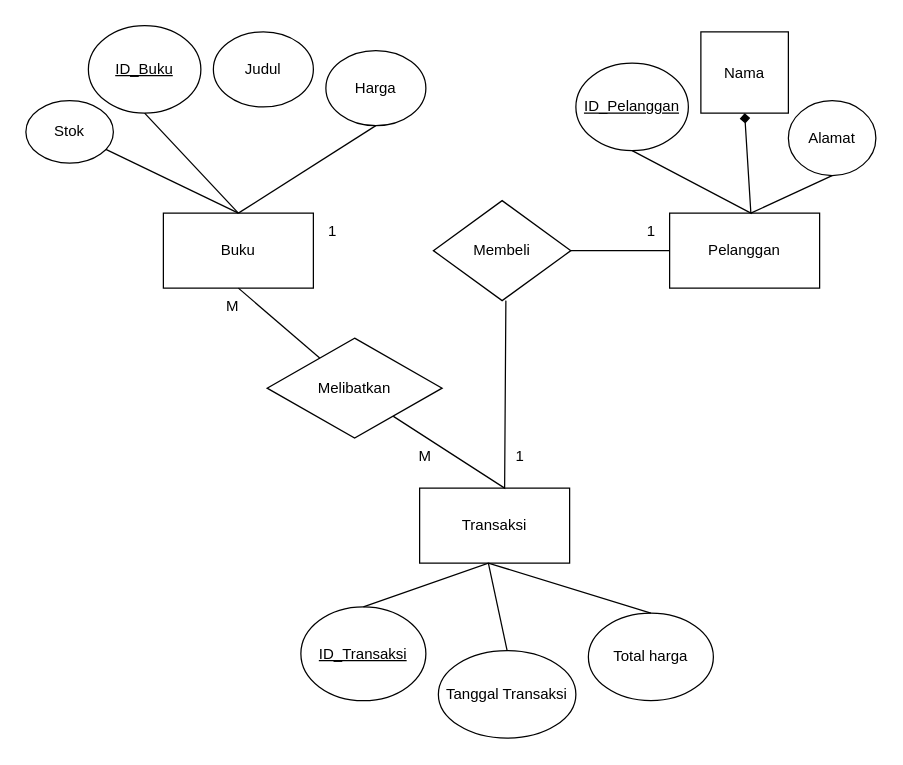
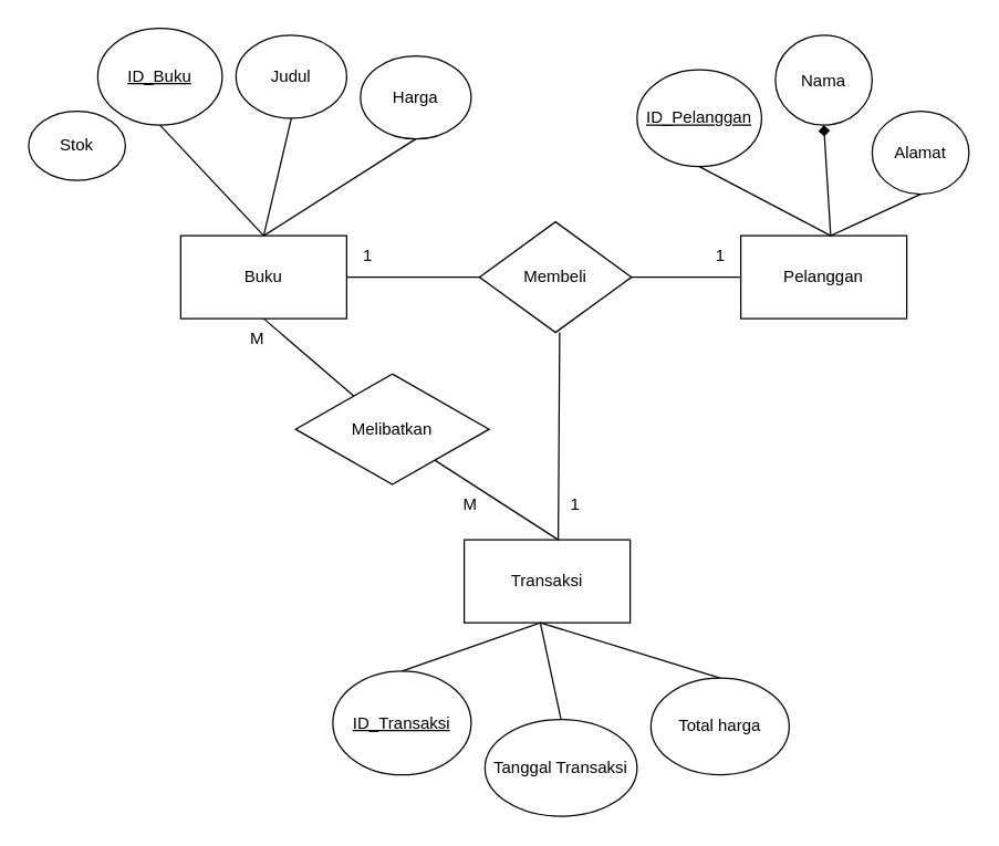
  <mxCell id="0" />
  <mxCell id="1" parent="0" />
  <mxCell id="2" value="Buku" style="rounded=0;whiteSpace=wrap;html=1;" vertex="1" parent="1"><mxGeometry x="130" y="170" width="120" height="60" as="geometry" /></mxCell>
  <mxCell id="3" value="&lt;u&gt;ID_Buku&lt;/u&gt;" style="ellipse;whiteSpace=wrap;html=1;" vertex="1" parent="1"><mxGeometry x="70" y="20" width="90" height="70" as="geometry" /></mxCell>
  <mxCell id="4" value="Judul" style="ellipse;whiteSpace=wrap;html=1;" vertex="1" parent="1"><mxGeometry x="170" y="25" width="80" height="60" as="geometry" /></mxCell>
  <mxCell id="5" value="Harga" style="ellipse;whiteSpace=wrap;html=1;" vertex="1" parent="1"><mxGeometry x="260" y="40" width="80" height="60" as="geometry" /></mxCell>
  <mxCell id="6" value="Stok" style="ellipse;whiteSpace=wrap;html=1;" vertex="1" parent="1"><mxGeometry y="80" width="70" height="50" as="geometry" x="20" /></mxCell>
  <mxCell id="7" value="" style="endArrow=none;html=1;rounded=0;exitX=0.5;exitY=0;exitDx=0;exitDy=0;entryX=0.5;entryY=1;entryDx=0;entryDy=0;" edge="1" parent="1" source="2" target="5"><mxGeometry width="50" height="50" relative="1" as="geometry"><mxPoint x="400" y="270" as="sourcePoint" /><mxPoint x="450" y="220" as="targetPoint" /></mxGeometry></mxCell>
- <mxCell id="8" value="" style="endArrow=none;html=1;rounded=0;exitX=0.5;exitY=0;exitDx=0;exitDy=0;" edge="1" parent="1" source="2" target="6"><mxGeometry width="50" height="50" relative="1" as="geometry"><mxPoint x="400" y="270" as="sourcePoint" /><mxPoint x="450" y="220" as="targetPoint" /></mxGeometry></mxCell>
+ <mxCell id="8" value="" style="endArrow=none;html=1;rounded=0;exitX=0.5;exitY=0;exitDx=0;exitDy=0;entryX=0.5;entryY=1;entryDx=0;entryDy=0;" edge="1" parent="1" source="2" target="4"><mxGeometry width="50" height="50" relative="1" as="geometry"><mxPoint x="400" y="270" as="sourcePoint" /><mxPoint x="450" y="220" as="targetPoint" /></mxGeometry></mxCell>
  <mxCell id="9" value="" style="endArrow=none;html=1;rounded=0;exitX=0.5;exitY=0;exitDx=0;exitDy=0;entryX=0.5;entryY=1;entryDx=0;entryDy=0;" edge="1" parent="1" source="2" target="3"><mxGeometry width="50" height="50" relative="1" as="geometry"><mxPoint x="400" y="270" as="sourcePoint" /><mxPoint x="450" y="220" as="targetPoint" /></mxGeometry></mxCell>
  <mxCell id="10" value="Pelanggan" style="rounded=0;whiteSpace=wrap;html=1;" vertex="1" parent="1"><mxGeometry x="535" y="170" width="120" height="60" as="geometry" /></mxCell>
  <mxCell id="11" value="&lt;u&gt;ID_Pelanggan&lt;/u&gt;" style="ellipse;whiteSpace=wrap;html=1;" vertex="1" parent="1"><mxGeometry x="460" y="50" width="90" height="70" as="geometry" /></mxCell>
- <mxCell id="12" value="Nama" style="whiteSpace=wrap;html=1;rounded=0;" vertex="1" parent="1"><mxGeometry x="560" y="25" width="70" height="65" as="geometry" /></mxCell>
+ <mxCell id="12" value="Nama" style="ellipse;whiteSpace=wrap;html=1;" vertex="1" parent="1"><mxGeometry x="560" y="25" width="70" height="65" as="geometry" /></mxCell>
  <mxCell id="13" value="Alamat" style="ellipse;whiteSpace=wrap;html=1;" vertex="1" parent="1"><mxGeometry x="630" y="80" width="70" height="60" as="geometry" /></mxCell>
  <mxCell id="14" value="" style="endArrow=diamond;html=1;rounded=0;entryX=0.5;entryY=1;entryDx=0;entryDy=0;exitX=0.5;exitY=1;exitDx=0;exitDy=0;" edge="1" parent="1" source="11" target="12"><mxGeometry width="50" height="50" relative="1" as="geometry"><mxPoint x="400" y="270" as="sourcePoint" /><mxPoint x="450" y="220" as="targetPoint" /><Array as="points"><mxPoint x="600" y="170" /></Array></mxGeometry></mxCell>
  <mxCell id="15" value="" style="endArrow=none;html=1;rounded=0;entryX=0.5;entryY=1;entryDx=0;entryDy=0;" edge="1" parent="1" target="13"><mxGeometry width="50" height="50" relative="1" as="geometry"><mxPoint x="600" y="170" as="sourcePoint" /><mxPoint x="450" y="220" as="targetPoint" /></mxGeometry></mxCell>
  <mxCell id="16" value="Membeli" style="rhombus;whiteSpace=wrap;html=1;" vertex="1" parent="1"><mxGeometry x="346" y="160" width="110" height="80" as="geometry" /></mxCell>
+ <mxCell id="17" value="" style="endArrow=none;html=1;rounded=0;exitX=1;exitY=0.5;exitDx=0;exitDy=0;entryX=0;entryY=0.5;entryDx=0;entryDy=0;" edge="1" parent="1" source="2" target="16"><mxGeometry width="50" height="50" relative="1" as="geometry"><mxPoint x="400" y="270" as="sourcePoint" /><mxPoint x="450" y="220" as="targetPoint" /></mxGeometry></mxCell>
  <mxCell id="18" value="" style="endArrow=none;html=1;rounded=0;entryX=0;entryY=0.5;entryDx=0;entryDy=0;exitX=1;exitY=0.5;exitDx=0;exitDy=0;" edge="1" parent="1" source="16" target="10"><mxGeometry width="50" height="50" relative="1" as="geometry"><mxPoint x="400" y="270" as="sourcePoint" /><mxPoint x="450" y="220" as="targetPoint" /></mxGeometry></mxCell>
  <mxCell id="19" value="Transaksi" style="rounded=0;whiteSpace=wrap;html=1;" vertex="1" parent="1"><mxGeometry x="335" y="390" width="120" height="60" as="geometry" /></mxCell>
  <mxCell id="20" value="&lt;u&gt;ID_Transaksi&lt;/u&gt;" style="ellipse;whiteSpace=wrap;html=1;" vertex="1" parent="1"><mxGeometry x="240" y="485" width="100" height="75" as="geometry" /></mxCell>
  <mxCell id="21" value="Tanggal Transaksi" style="ellipse;whiteSpace=wrap;html=1;" vertex="1" parent="1"><mxGeometry x="350" y="520" width="110" height="70" as="geometry" /></mxCell>
  <mxCell id="22" value="Total harga" style="ellipse;whiteSpace=wrap;html=1;" vertex="1" parent="1"><mxGeometry x="470" y="490" width="100" height="70" as="geometry" /></mxCell>
  <mxCell id="23" value="" style="endArrow=none;html=1;rounded=0;exitX=0.5;exitY=0;exitDx=0;exitDy=0;entryX=0.5;entryY=0;entryDx=0;entryDy=0;" edge="1" parent="1" source="20" target="22"><mxGeometry width="50" height="50" relative="1" as="geometry"><mxPoint x="400" y="390" as="sourcePoint" /><mxPoint x="450" y="340" as="targetPoint" /><Array as="points"><mxPoint x="390" y="450" /></Array></mxGeometry></mxCell>
  <mxCell id="24" value="" style="endArrow=none;html=1;rounded=0;entryX=0.5;entryY=0;entryDx=0;entryDy=0;" edge="1" parent="1" target="21"><mxGeometry width="50" height="50" relative="1" as="geometry"><mxPoint x="390" y="450" as="sourcePoint" /><mxPoint x="450" y="340" as="targetPoint" /></mxGeometry></mxCell>
  <mxCell id="25" value="" style="endArrow=none;html=1;rounded=0;entryX=0.5;entryY=1;entryDx=0;entryDy=0;" edge="1" parent="1"><mxGeometry width="50" height="50" relative="1" as="geometry"><mxPoint x="403" y="390" as="sourcePoint" /><mxPoint x="404" y="240" as="targetPoint" /><Array as="points"><mxPoint x="310" y="330" /><mxPoint x="403" y="390" /></Array></mxGeometry></mxCell>
  <mxCell id="26" value="1" style="text;html=1;align=center;verticalAlign=middle;resizable=0;points=[];autosize=1;strokeColor=none;fillColor=none;" vertex="1" parent="1"><mxGeometry x="505" y="170" width="30" height="30" as="geometry" /></mxCell>
  <mxCell id="27" value="1" style="text;html=1;align=center;verticalAlign=middle;resizable=0;points=[];autosize=1;strokeColor=none;fillColor=none;" vertex="1" parent="1"><mxGeometry x="250" y="170" width="30" height="30" as="geometry" /></mxCell>
  <mxCell id="28" value="1" style="text;html=1;align=center;verticalAlign=middle;resizable=0;points=[];autosize=1;strokeColor=none;fillColor=none;" vertex="1" parent="1"><mxGeometry x="400" y="350" width="30" height="30" as="geometry" /></mxCell>
  <mxCell id="29" value="Melibatkan" style="rhombus;whiteSpace=wrap;html=1;" vertex="1" parent="1"><mxGeometry x="213" y="270" width="140" height="80" as="geometry" /></mxCell>
  <mxCell id="30" value="" style="endArrow=none;html=1;rounded=0;exitX=0.5;exitY=1;exitDx=0;exitDy=0;" edge="1" parent="1" source="2" target="29"><mxGeometry width="50" height="50" relative="1" as="geometry"><mxPoint x="300" y="300" as="sourcePoint" /><mxPoint x="350" y="250" as="targetPoint" /></mxGeometry></mxCell>
  <mxCell id="31" value="M" style="text;html=1;align=center;verticalAlign=middle;resizable=0;points=[];autosize=1;strokeColor=none;fillColor=none;" vertex="1" parent="1"><mxGeometry x="324" y="350" width="30" height="30" as="geometry" /></mxCell>
  <mxCell id="32" value="M" style="text;html=1;align=center;verticalAlign=middle;resizable=0;points=[];autosize=1;strokeColor=none;fillColor=none;" vertex="1" parent="1"><mxGeometry x="170" y="230" width="30" height="30" as="geometry" /></mxCell>
